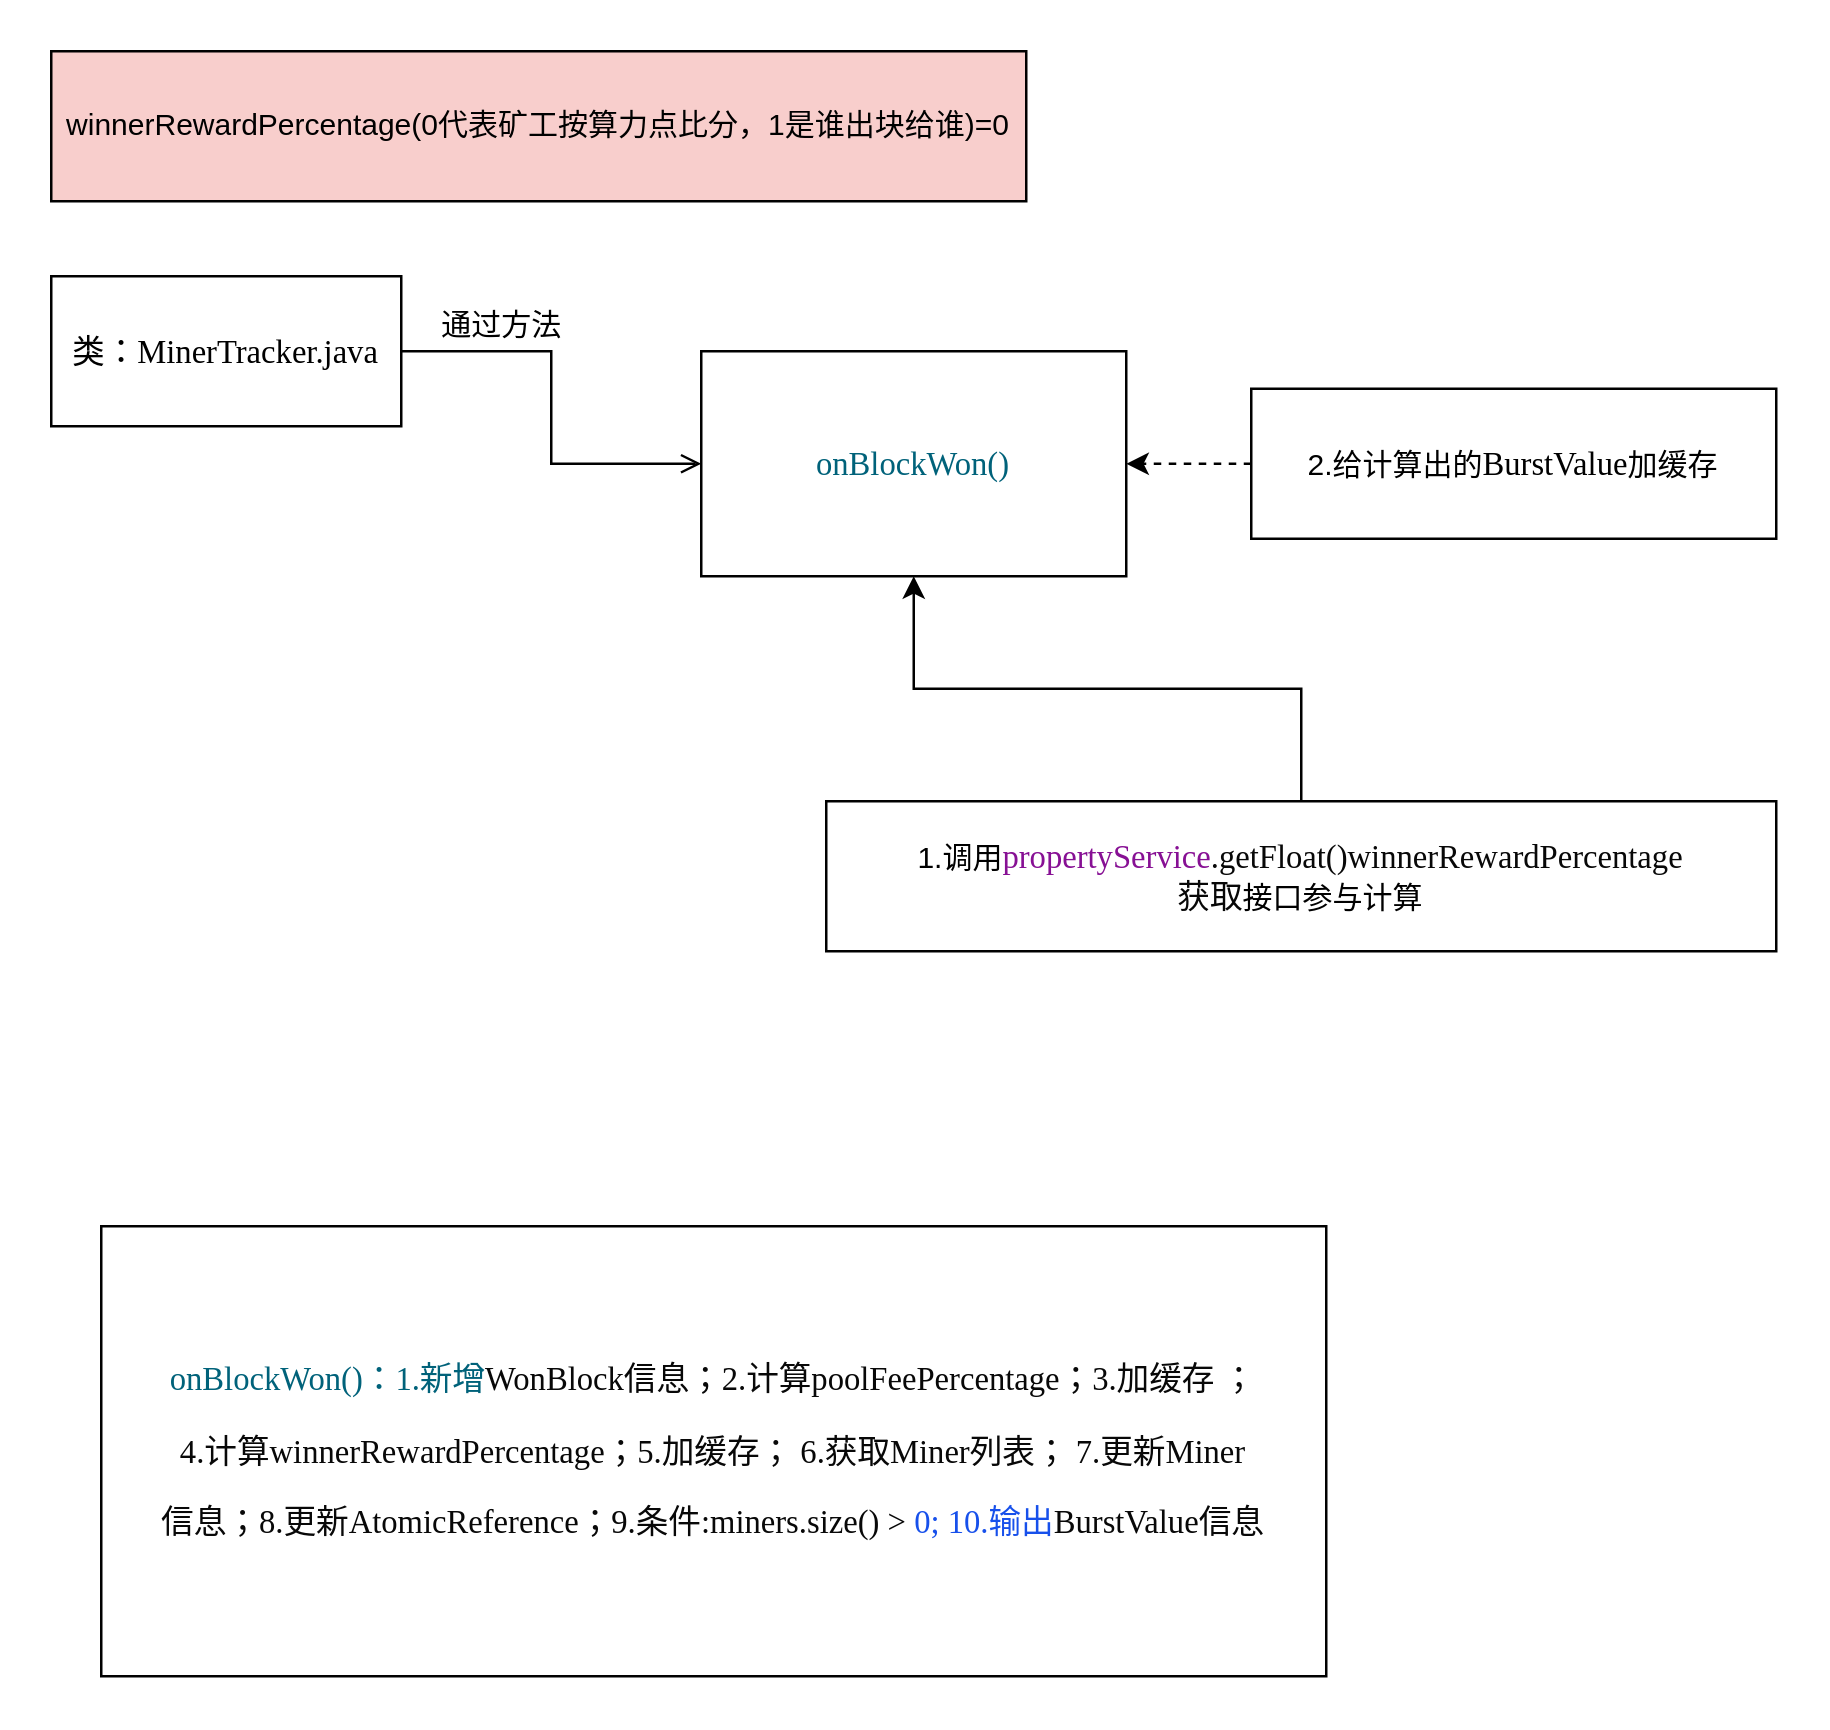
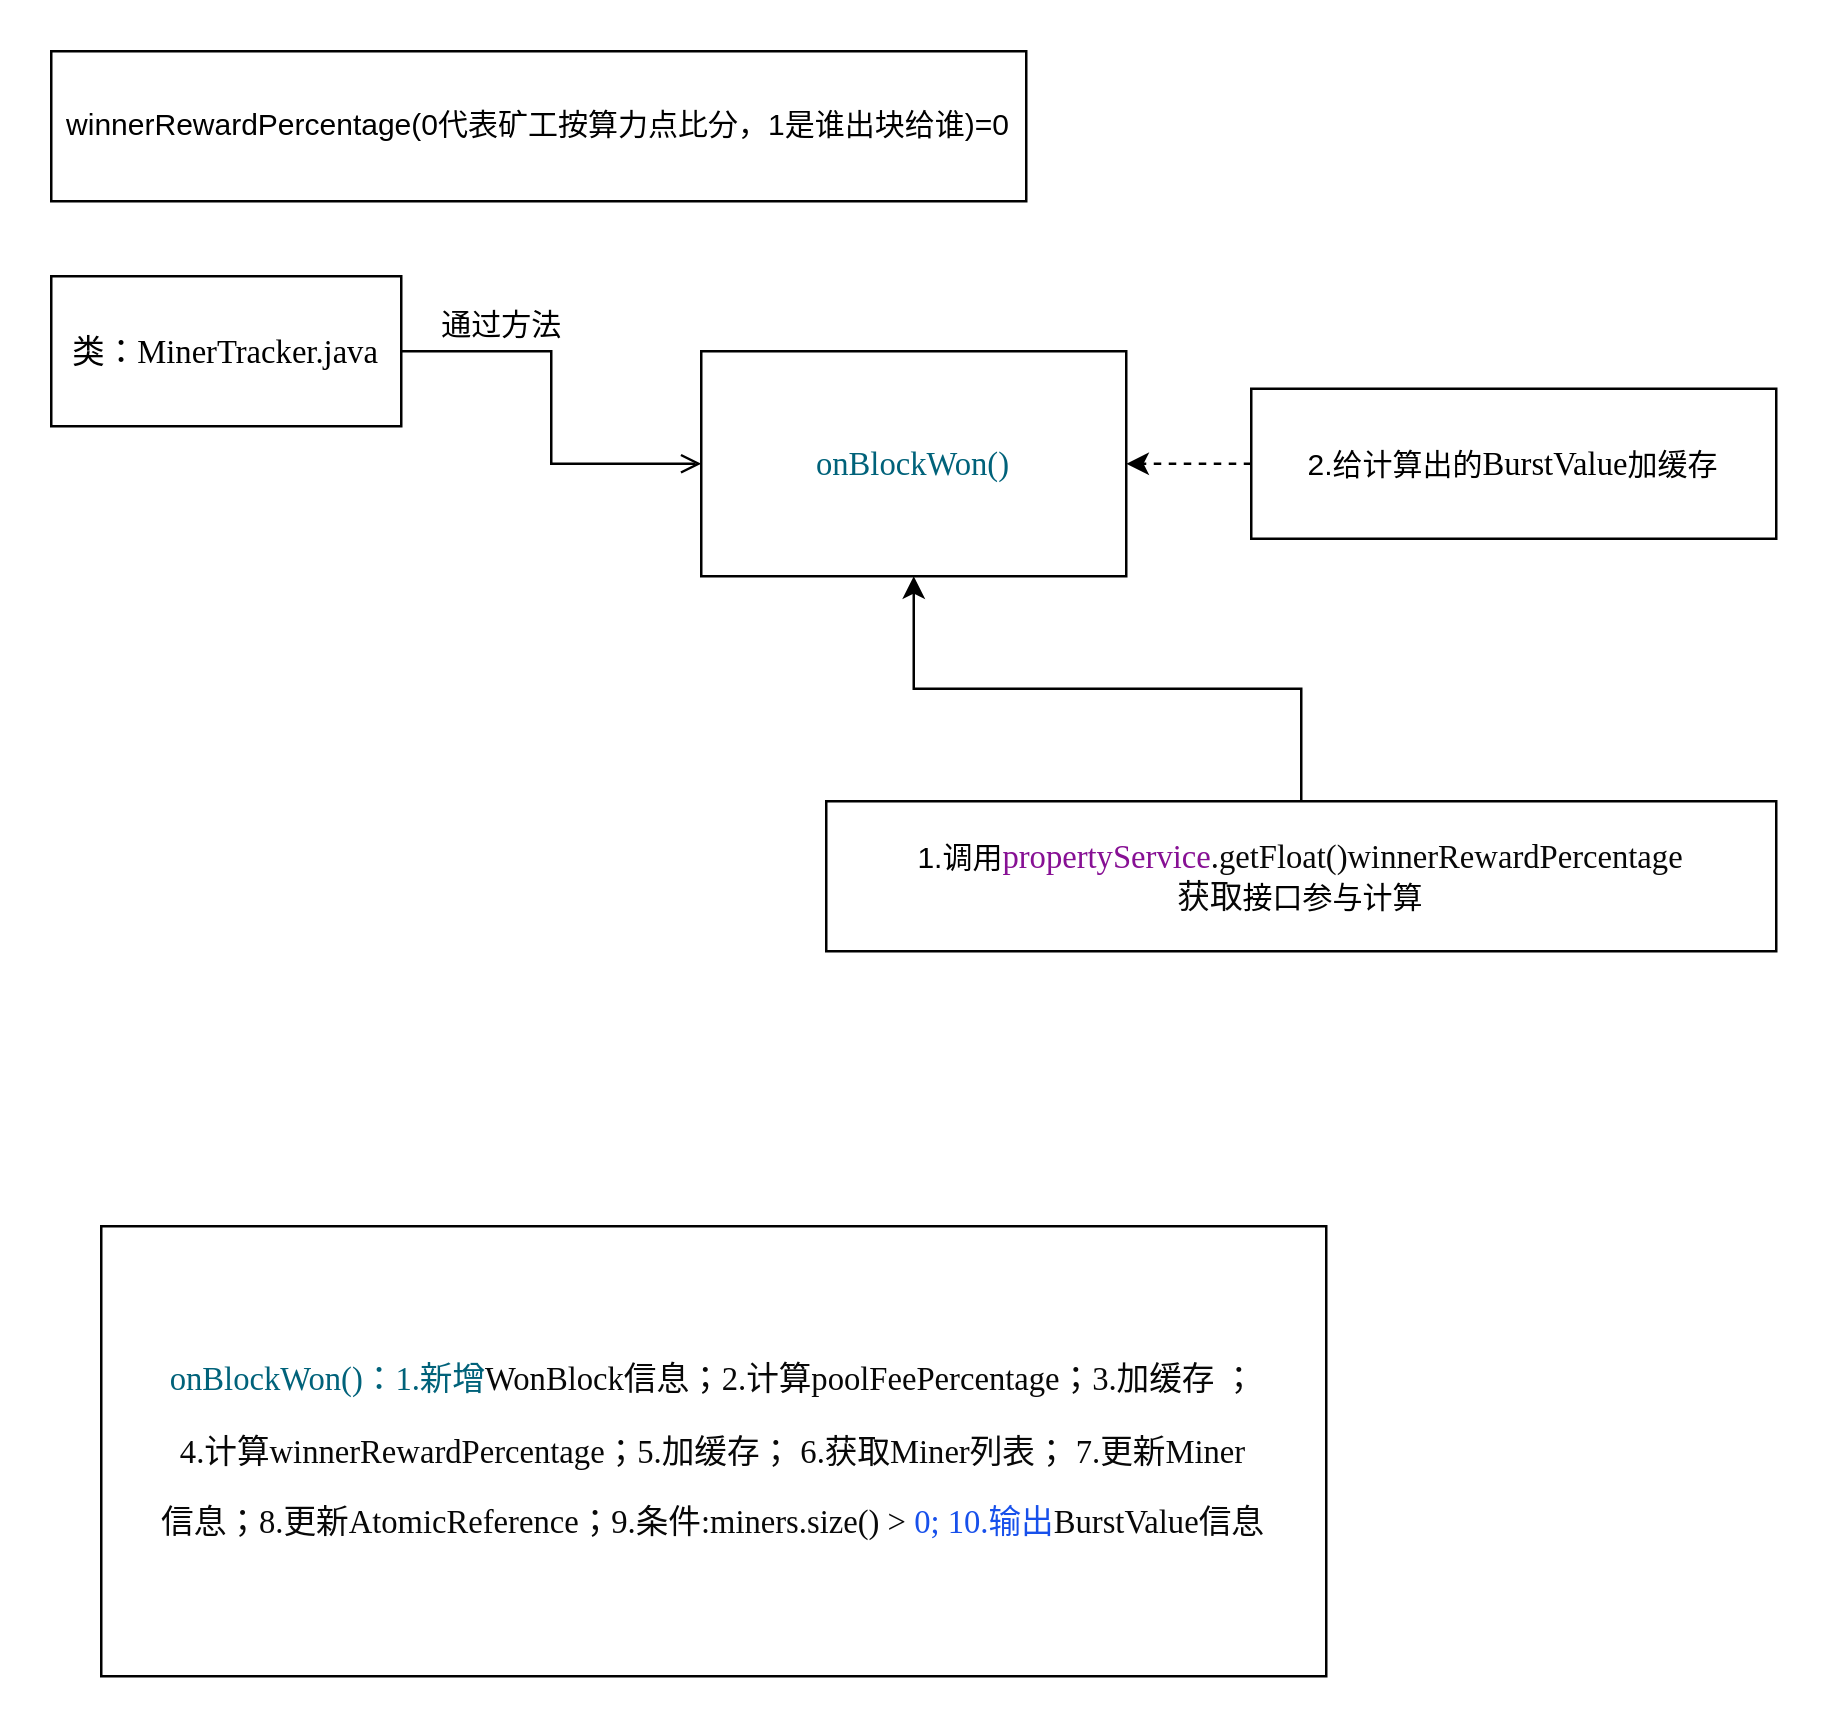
  <mxCell id="0" />
  <mxCell id="1" parent="0" />
- <mxCell id="2" value="winnerRewardPercentage(0代表矿工按算力点比分，1是谁出块给谁)=0" style="rounded=0;whiteSpace=wrap;html=1;fillColor=#f8cecc;" vertex="1" parent="1"><mxGeometry x="20" y="20" width="390" height="60" as="geometry" /></mxCell>
+ <mxCell id="2" value="winnerRewardPercentage(0代表矿工按算力点比分，1是谁出块给谁)=0" style="rounded=0;whiteSpace=wrap;html=1;" vertex="1" parent="1"><mxGeometry x="20" y="20" width="390" height="60" as="geometry" /></mxCell>
  <mxCell id="3" value="" style="edgeStyle=orthogonalEdgeStyle;rounded=0;orthogonalLoop=1;jettySize=auto;html=1;endArrow=open;" edge="1" parent="1" source="4" target="5"><mxGeometry relative="1" as="geometry" /></mxCell>
  <mxCell id="4" value="&lt;pre style=&quot;background-color: #ffffff ; color: #080808 ; font-family: &amp;#34;jetbrains mono&amp;#34; ; font-size: 9.8pt&quot;&gt;&lt;span style=&quot;color: #000000&quot;&gt;类：MinerTracker.java&lt;/span&gt;&lt;/pre&gt;" style="rounded=0;whiteSpace=wrap;html=1;" vertex="1" parent="1"><mxGeometry x="20" y="110" width="140" height="60" as="geometry" /></mxCell>
  <mxCell id="5" value="&lt;pre style=&quot;background-color: #ffffff ; color: #080808 ; font-family: &amp;#34;jetbrains mono&amp;#34; ; font-size: 9.8pt&quot;&gt;&lt;pre style=&quot;font-family: &amp;#34;jetbrains mono&amp;#34; ; font-size: 9.8pt&quot;&gt;&lt;span style=&quot;color: #00627a&quot;&gt;onBlockWon()&lt;/span&gt;&lt;br&gt;&lt;/pre&gt;&lt;/pre&gt;" style="rounded=0;whiteSpace=wrap;html=1;" vertex="1" parent="1"><mxGeometry x="280" y="140" width="170" height="90" as="geometry" /></mxCell>
  <mxCell id="6" value="通过方法" style="text;html=1;align=center;verticalAlign=middle;resizable=0;points=[];;autosize=1;" vertex="1" parent="1"><mxGeometry x="170" y="120" width="60" height="20" as="geometry" /></mxCell>
  <mxCell id="7" value="&lt;pre style=&quot;background-color: #ffffff ; color: #080808 ; font-family: &amp;#34;jetbrains mono&amp;#34; ; font-size: 9.8pt&quot;&gt;&lt;pre style=&quot;font-family: &amp;#34;jetbrains mono&amp;#34; ; font-size: 9.8pt&quot;&gt;&lt;span style=&quot;color: #00627a&quot;&gt;onBlockWon()：1.新增&lt;/span&gt;WonBlock信息；2.计算poolFeePercentage；3.加缓存 ；&lt;/pre&gt;&lt;pre style=&quot;font-family: &amp;#34;jetbrains mono&amp;#34; ; font-size: 9.8pt&quot;&gt;4.计算winnerRewardPercentage；5.加缓存； 6.获取Miner列表； 7.更新Miner&lt;/pre&gt;&lt;pre style=&quot;font-family: &amp;#34;jetbrains mono&amp;#34; ; font-size: 9.8pt&quot;&gt;信息；8.更新AtomicReference；9.条件:miners&lt;span style=&quot;font-family: &amp;#34;jetbrains mono&amp;#34; ; font-size: 9.8pt ; white-space: normal&quot;&gt;.size() &amp;gt; &lt;/span&gt;&lt;span style=&quot;font-family: &amp;#34;jetbrains mono&amp;#34; ; font-size: 9.8pt ; white-space: normal ; color: rgb(23 , 80 , 235)&quot;&gt;0; 10.输出&lt;/span&gt;BurstValue信息&lt;/pre&gt;&lt;/pre&gt;" style="rounded=0;whiteSpace=wrap;html=1;" vertex="1" parent="1"><mxGeometry x="40" y="490" width="490" height="180" as="geometry" /></mxCell>
  <mxCell id="8" value="" style="edgeStyle=orthogonalEdgeStyle;rounded=0;orthogonalLoop=1;jettySize=auto;html=1;" edge="1" parent="1" source="9" target="5"><mxGeometry relative="1" as="geometry" /></mxCell>
  <mxCell id="9" value="1.调用&lt;span style=&quot;font-family: &amp;#34;jetbrains mono&amp;#34; ; font-size: 9.8pt ; color: rgb(135 , 16 , 148)&quot;&gt;propertyService&lt;/span&gt;&lt;span style=&quot;background-color: rgb(255 , 255 , 255) ; color: rgb(8 , 8 , 8) ; font-family: &amp;#34;jetbrains mono&amp;#34; ; font-size: 9.8pt&quot;&gt;.getFloat()&lt;/span&gt;&lt;span style=&quot;color: rgb(8 , 8 , 8) ; font-family: &amp;#34;jetbrains mono&amp;#34; ; font-size: 13.067px&quot;&gt;winnerRewardPercentage&lt;/span&gt;&lt;span style=&quot;background-color: rgb(255 , 255 , 255) ; color: rgb(8 , 8 , 8) ; font-family: &amp;#34;jetbrains mono&amp;#34; ; font-size: 9.8pt&quot;&gt;&lt;br&gt;获取&lt;/span&gt;接口参与计算" style="rounded=0;whiteSpace=wrap;html=1;" vertex="1" parent="1"><mxGeometry x="330" y="320" width="380" height="60" as="geometry" /></mxCell>
  <mxCell id="10" value="" style="edgeStyle=orthogonalEdgeStyle;rounded=0;orthogonalLoop=1;jettySize=auto;html=1;dashed=1;" edge="1" parent="1" source="11" target="5"><mxGeometry relative="1" as="geometry" /></mxCell>
  <mxCell id="11" value="2.给计算出的&lt;span style=&quot;background-color: rgb(255 , 255 , 255) ; font-family: &amp;#34;jetbrains mono&amp;#34; ; font-size: 9.8pt&quot;&gt;BurstValue&lt;/span&gt;&lt;span&gt;加缓存&lt;/span&gt;" style="rounded=0;whiteSpace=wrap;html=1;" vertex="1" parent="1"><mxGeometry x="500" y="155" width="210" height="60" as="geometry" /></mxCell>
